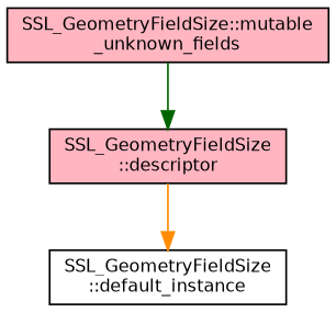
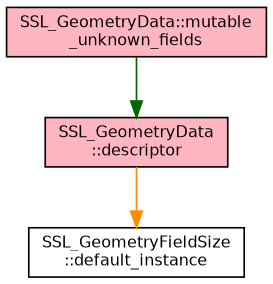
  digraph {
    rankdir=TB
    node [color=black fillcolor=lightpink fontname=Helvetica fontsize=10 shape=record style=filled]
    edge [fontname=Helvetica fontsize=10 labelfontname=Helvetica labelfontsize=10 style=solid]
-   n1 [fontcolor=black height=0.2 label="SSL_GeometryFieldSize::mutable\l_unknown_fields" width=0.4]
-   n2 [height=0.2 label="SSL_GeometryFieldSize\l::descriptor" width=0.4]
+   n1 [fontcolor=black height=0.2 label="SSL_GeometryData::mutable\l_unknown_fields" width=0.4]
+   n2 [height=0.2 label="SSL_GeometryData\l::descriptor" width=0.4]
    n3 [fillcolor=white height=0.2 label="SSL_GeometryFieldSize\l::default_instance" width=0.4]
    n1 -> n2 [color=darkgreen]
    n2 -> n3 [color=darkorange]
  }
